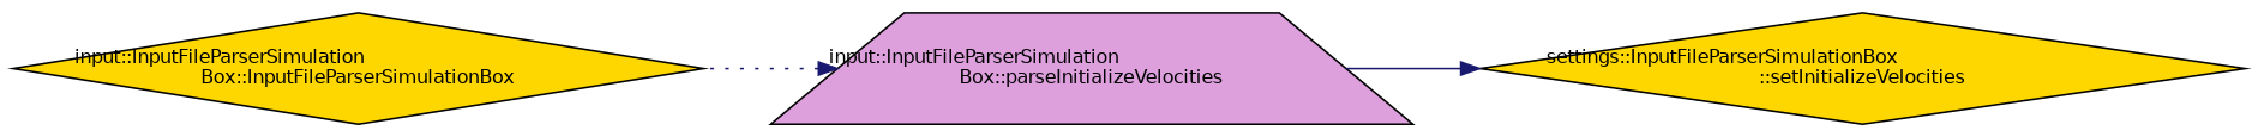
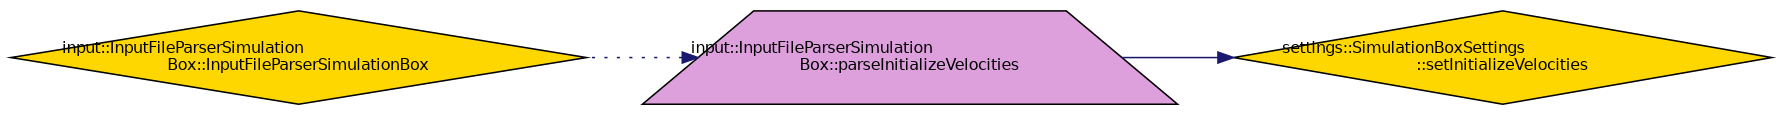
  digraph {
    rankdir=RL
    fontname="DejaVu Sans"
    node [color=black fillcolor=gold fontname="DejaVu Sans" fontsize=10 shape=diamond style=filled]
    edge [color=midnightblue dir=back fontname="DejaVu Sans" fontsize=10 labelfontname=Helvetica labelfontsize=10]
-   n1 [fontcolor=black height=0.2 label="settings::InputFileParserSimulationBox\l::setInitializeVelocities" width=0.4]
+   n1 [fontcolor=black height=0.2 label="settings::SimulationBoxSettings\l::setInitializeVelocities" width=0.4]
    n2 [fillcolor=plum height=0.2 label="input::InputFileParserSimulation\lBox::parseInitializeVelocities" shape=trapezium width=0.4]
    n3 [height=0.2 label="input::InputFileParserSimulation\lBox::InputFileParserSimulationBox" width=0.4]
    n1 -> n2 [style=solid]
    n2 -> n3 [style=dotted]
  }
